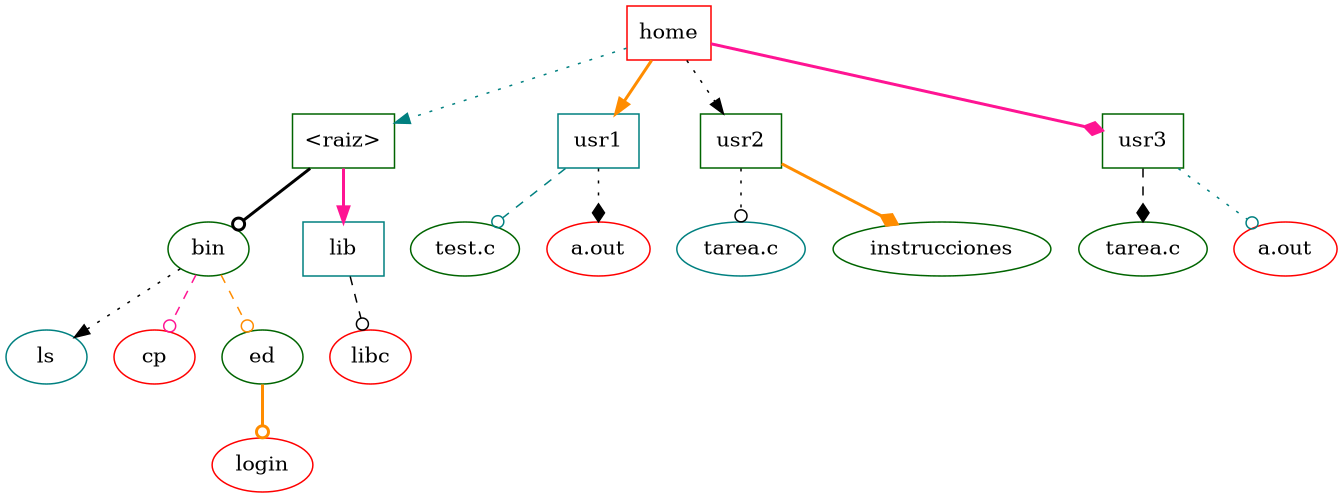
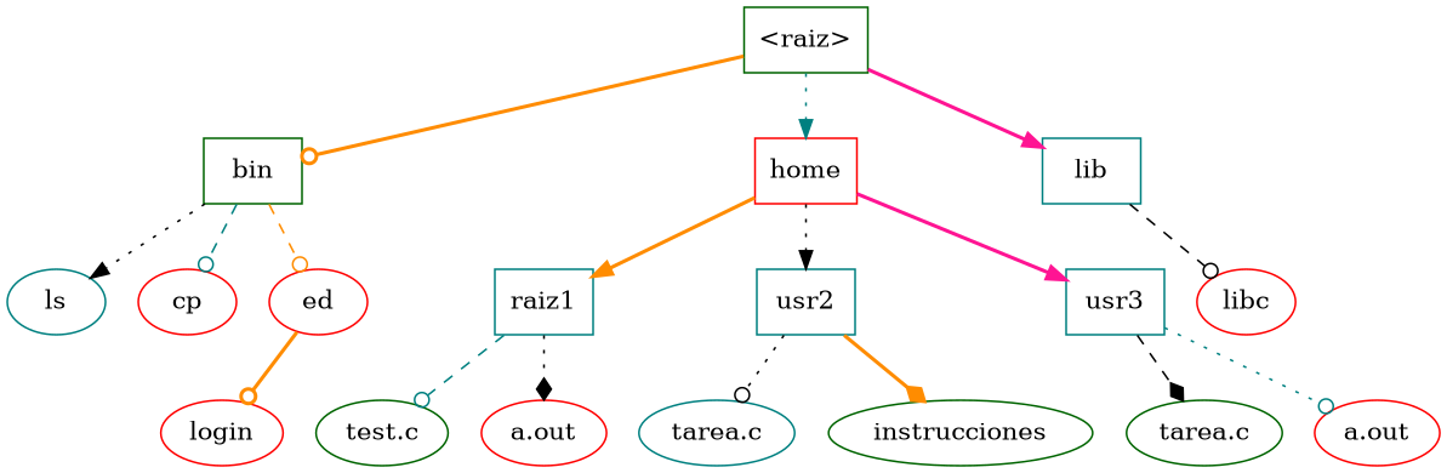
  digraph {
    node [color=red]
    edge [arrowhead=odot color=black style=bold]
    n1 [color=darkgreen label="<raiz>" shape=box]
-   bin [color=darkgreen shape=ellipse]
+   bin [color=darkgreen shape=box]
    home [shape=box]
    lib [color=teal shape=box]
    ls [color=teal]
    cp
-   ed [color=darkgreen]
-   usr1 [color=teal shape=box]
-   usr2 [color=darkgreen shape=box]
-   usr3 [color=darkgreen shape=box]
+   ed
+   usr1 [color=teal shape=box label=raiz1]
+   usr2 [color=teal shape=box]
+   usr3 [color=teal shape=box]
    libc
    login
    n13 [color=darkgreen label="test.c"]
    n14 [label="a.out"]
    n15 [color=teal label="tarea.c"]
    instrucciones [color=darkgreen]
    n17 [color=darkgreen label="tarea.c"]
    n18 [label="a.out"]
-   n1 -> bin
-   home -> n1 [arrowhead=normal color=teal style=dotted]
+   n1 -> bin [color=darkorange]
+   n1 -> home [arrowhead=normal color=teal style=dotted]
    n1 -> lib [arrowhead=normal color=deeppink]
    bin -> ls [arrowhead=normal style=dotted]
-   bin -> cp [color=deeppink style=dashed]
+   bin -> cp [color=teal style=dashed]
    bin -> ed [color=darkorange style=dashed]
    home -> usr1 [arrowhead=normal color=darkorange]
    home -> usr2 [arrowhead=normal style=dotted]
-   home -> usr3 [arrowhead=diamond color=deeppink]
+   home -> usr3 [arrowhead=normal color=deeppink]
    lib -> libc [style=dashed]
    ed -> login [color=darkorange]
    usr1 -> n13 [color=teal style=dashed]
    usr1 -> n14 [arrowhead=diamond style=dotted]
    usr2 -> n15 [style=dotted]
    usr2 -> instrucciones [arrowhead=diamond color=darkorange]
    usr3 -> n17 [arrowhead=diamond style=dashed]
    usr3 -> n18 [color=teal style=dotted]
  }
